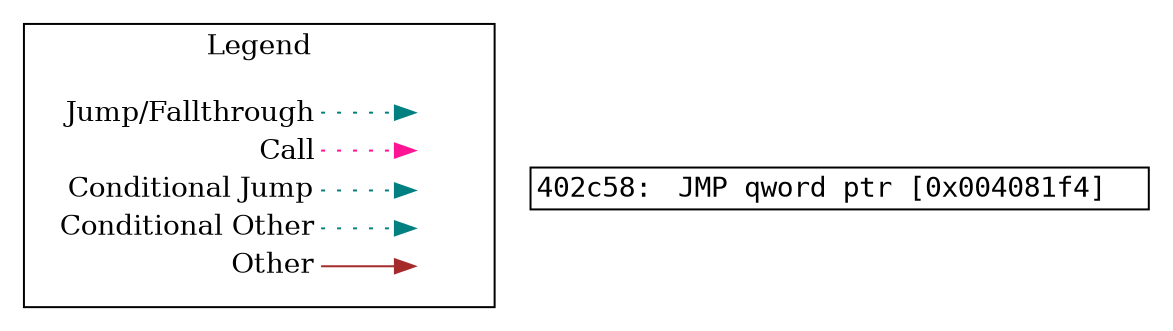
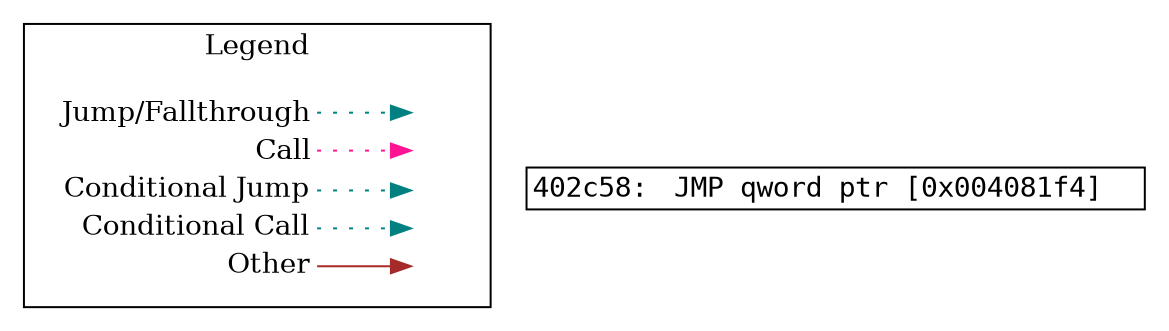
  digraph {
    newrank=true
    node [shape=plaintext]
    edge [color=teal style=dotted]
-   n1 [label=<<table border="0" cellpadding="2" cellspacing="0" cellborder="0">                   <tr><td align="right" port="i1">Jump/Fallthrough</td></tr>                   <tr><td align="right" port="i2">Call</td></tr>                   <tr><td align="right" port="i3">Conditional Jump</td></tr>                   <tr><td align="right" port="i4">Conditional Other</td></tr>                   <tr><td align="right" port="i5">Other</td></tr>                </table>>]
+   n1 [label=<<table border="0" cellpadding="2" cellspacing="0" cellborder="0">                   <tr><td align="right" port="i1">Jump/Fallthrough</td></tr>                   <tr><td align="right" port="i2">Call</td></tr>                   <tr><td align="right" port="i3">Conditional Jump</td></tr>                   <tr><td align="right" port="i4">Conditional Call</td></tr>                   <tr><td align="right" port="i5">Other</td></tr>                </table>>]
    n2 [label=<<table border="0" cellpadding="2" cellspacing="0" cellborder="0">                    <tr><td port="i1">&nbsp;</td></tr>                    <tr><td port="i2">&nbsp;</td></tr>                    <tr><td port="i3">&nbsp;</td></tr>                    <tr><td port="i4">&nbsp;</td></tr>                    <tr><td port="i5">&nbsp;</td></tr>                 </table>>]
    n3 [label=<     <TABLE BORDER="1" CELLBORDER="0" CELLSPACING="0">       <TR>         <TD PORT="insn_402c58" ALIGN="RIGHT"><FONT FACE="monospace">402c58: </FONT></TD>         <TD ALIGN="LEFT"><FONT FACE="monospace">JMP qword ptr [0x004081f4]</FONT></TD>         <TD>&nbsp;&nbsp;&nbsp;</TD> // for spacing       </TR>     </TABLE>>]
    subgraph cluster_1 {
      label=Legend
      rank=same
      n1
      n2
    }
    n1 -> n2 [headport="i1:w" tailport="i1:e"]
    n1 -> n2 [color=deeppink headport="i2:w" tailport="i2:e"]
    n1 -> n2 [headport="i3:w" tailport="i3:e"]
    n1 -> n2 [headport="i4:w" tailport="i4:e"]
    n1 -> n2 [color=brown headport="i5:w" style=solid tailport="i5:e"]
  }
